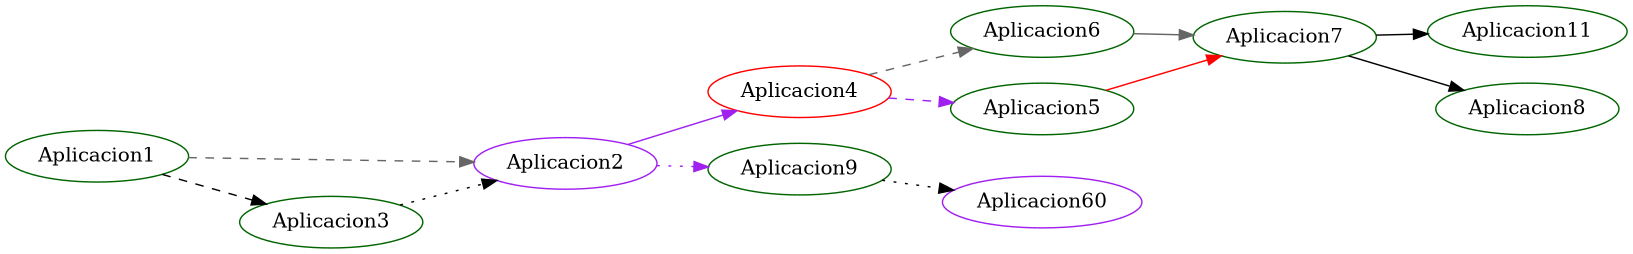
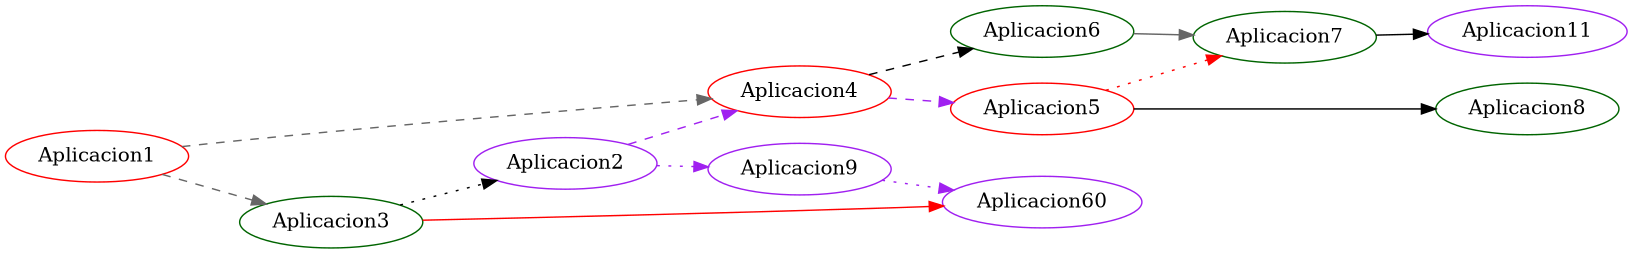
  strict digraph {
    rankdir=LR
    node [color=darkgreen]
    edge [color=black style=solid]
-   n1 [label=Aplicacion1]
+   n1 [color=red label=Aplicacion1]
    n2 [color=purple label=Aplicacion2]
    n3 [label=Aplicacion3]
    n4 [color=red label=Aplicacion4]
-   n5 [label=Aplicacion9]
+   n5 [color=purple label=Aplicacion9]
    n6 [color=purple label=Aplicacion60]
-   n7 [label=Aplicacion5]
+   n7 [color=red label=Aplicacion5]
    n8 [label=Aplicacion6]
    n9 [label=Aplicacion7]
    n10 [label=Aplicacion8]
-   n11 [label=Aplicacion11]
-   n1 -> n2 [color=gray40 style=dashed]
-   n1 -> n3 [style=dashed]
-   n2 -> n4 [color=purple]
+   n11 [color=purple label=Aplicacion11]
+   n1 -> n4 [color=gray40 style=dashed]
+   n1 -> n3 [color=gray40 style=dashed]
+   n2 -> n4 [color=purple style=dashed]
    n2 -> n5 [color=purple style=dotted]
    n3 -> n2 [style=dotted]
+   n3 -> n6 [color=red]
    n4 -> n7 [color=purple style=dashed]
-   n4 -> n8 [color=gray40 style=dashed]
-   n5 -> n6 [style=dotted]
-   n7 -> n9 [color=red]
+   n4 -> n8 [style=dashed]
+   n5 -> n6 [color=purple style=dotted]
+   n7 -> n9 [color=red style=dotted]
    n8 -> n9 [color=gray40]
-   n9 -> n10
+   n7 -> n10
    n9 -> n11
  }
